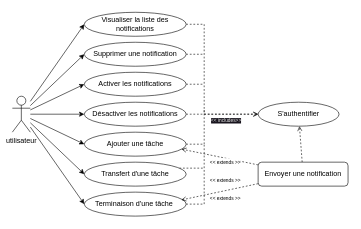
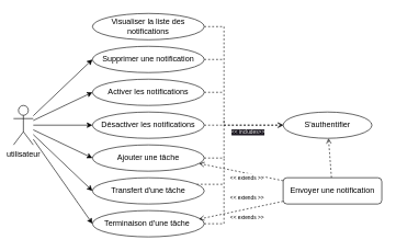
  <mxCell id="0" />
  <mxCell id="1" parent="0" />
- <mxCell id="2" style="edgeStyle=none;html=1;entryX=0;entryY=0.5;entryDx=0;entryDy=0;" edge="1" parent="1" source="9" target="11"><mxGeometry relative="1" as="geometry" /></mxCell>
  <mxCell id="3" style="edgeStyle=none;html=1;entryX=0;entryY=0.5;entryDx=0;entryDy=0;" edge="1" parent="1" source="9" target="13"><mxGeometry relative="1" as="geometry" /></mxCell>
  <mxCell id="4" style="edgeStyle=none;html=1;entryX=0;entryY=0.5;entryDx=0;entryDy=0;" edge="1" parent="1" source="9" target="15"><mxGeometry relative="1" as="geometry" /></mxCell>
  <mxCell id="5" style="edgeStyle=none;html=1;entryX=0;entryY=0.5;entryDx=0;entryDy=0;" edge="1" parent="1" source="9" target="17"><mxGeometry relative="1" as="geometry" /></mxCell>
  <mxCell id="6" style="edgeStyle=none;html=1;entryX=0;entryY=0.5;entryDx=0;entryDy=0;" edge="1" parent="1" source="9" target="19"><mxGeometry relative="1" as="geometry" /></mxCell>
  <mxCell id="7" style="edgeStyle=none;html=1;entryX=0;entryY=0.5;entryDx=0;entryDy=0;" edge="1" parent="1" source="9" target="24"><mxGeometry relative="1" as="geometry" /></mxCell>
  <mxCell id="8" style="edgeStyle=none;html=1;entryX=0;entryY=0.5;entryDx=0;entryDy=0;" edge="1" parent="1" source="9" target="22"><mxGeometry relative="1" as="geometry" /></mxCell>
  <mxCell id="9" value="utilisateur" style="shape=umlActor;verticalLabelPosition=bottom;verticalAlign=top;html=1;outlineConnect=0;" vertex="1" parent="1"><mxGeometry x="20" y="160" width="30" height="60" as="geometry" /></mxCell>
  <mxCell id="10" style="edgeStyle=orthogonalEdgeStyle;html=1;entryX=0;entryY=0.5;entryDx=0;entryDy=0;dashed=1;fontSize=8;endArrow=open;endFill=0;rounded=0;" edge="1" parent="1" source="11" target="20"><mxGeometry relative="1" as="geometry"><Array as="points"><mxPoint x="340" y="40" /><mxPoint x="340" y="190" /></Array></mxGeometry></mxCell>
  <mxCell id="11" value="Visualiser la liste des notifications" style="ellipse;whiteSpace=wrap;html=1;" vertex="1" parent="1"><mxGeometry x="140" y="20" width="170" height="40" as="geometry" /></mxCell>
  <mxCell id="12" style="edgeStyle=orthogonalEdgeStyle;html=1;dashed=1;fontSize=8;endArrow=none;endFill=0;rounded=0;" edge="1" parent="1" source="13"><mxGeometry relative="1" as="geometry"><mxPoint x="340" y="90" as="targetPoint" /><Array as="points"><mxPoint x="340" y="90" /></Array></mxGeometry></mxCell>
  <mxCell id="13" value="Supprimer une notification" style="ellipse;whiteSpace=wrap;html=1;" vertex="1" parent="1"><mxGeometry x="140" y="70" width="170" height="40" as="geometry" /></mxCell>
  <mxCell id="14" style="edgeStyle=orthogonalEdgeStyle;html=1;dashed=1;fontSize=8;endArrow=none;endFill=0;rounded=0;" edge="1" parent="1" source="15"><mxGeometry relative="1" as="geometry"><mxPoint x="340" y="140" as="targetPoint" /><Array as="points"><mxPoint x="340" y="140" /></Array></mxGeometry></mxCell>
  <mxCell id="15" value="Activer les notifications" style="ellipse;whiteSpace=wrap;html=1;" vertex="1" parent="1"><mxGeometry x="140" y="120" width="170" height="40" as="geometry" /></mxCell>
  <mxCell id="16" style="edgeStyle=orthogonalEdgeStyle;html=1;entryX=0;entryY=0.5;entryDx=0;entryDy=0;dashed=1;fontSize=8;endArrow=open;endFill=0;rounded=0;" edge="1" parent="1" source="17" target="20"><mxGeometry relative="1" as="geometry"><Array as="points"><mxPoint x="400" y="190" /><mxPoint x="400" y="190" /></Array></mxGeometry></mxCell>
  <mxCell id="17" value="Désactiver les notifications" style="ellipse;whiteSpace=wrap;html=1;" vertex="1" parent="1"><mxGeometry x="140" y="170" width="170" height="40" as="geometry" /></mxCell>
  <mxCell id="18" style="edgeStyle=orthogonalEdgeStyle;html=1;dashed=1;fontSize=8;endArrow=none;endFill=0;rounded=0;" edge="1" parent="1" source="19"><mxGeometry relative="1" as="geometry"><mxPoint x="340" y="180" as="targetPoint" /><Array as="points"><mxPoint x="340" y="240" /><mxPoint x="340" y="180" /></Array></mxGeometry></mxCell>
  <mxCell id="19" value="Ajouter une tâche" style="ellipse;whiteSpace=wrap;html=1;" vertex="1" parent="1"><mxGeometry x="140" y="220" width="170" height="40" as="geometry" /></mxCell>
  <mxCell id="20" value="S'authentifier" style="ellipse;whiteSpace=wrap;html=1;" vertex="1" parent="1"><mxGeometry x="430" y="170" width="135" height="40" as="geometry" /></mxCell>
  <mxCell id="21" style="edgeStyle=orthogonalEdgeStyle;html=1;dashed=1;fontSize=8;endArrow=none;endFill=0;rounded=0;" edge="1" parent="1" source="22"><mxGeometry relative="1" as="geometry"><mxPoint x="340" y="240" as="targetPoint" /><Array as="points"><mxPoint x="340" y="340" /></Array></mxGeometry></mxCell>
  <mxCell id="22" value="Terminaison&amp;nbsp;d'une tâche&amp;nbsp;" style="ellipse;whiteSpace=wrap;html=1;" vertex="1" parent="1"><mxGeometry x="140" y="320" width="170" height="40" as="geometry" /></mxCell>
  <mxCell id="23" style="edgeStyle=orthogonalEdgeStyle;html=1;dashed=1;fontSize=8;endArrow=none;endFill=0;rounded=0;" edge="1" parent="1" source="24"><mxGeometry relative="1" as="geometry"><mxPoint x="340" y="280" as="targetPoint" /><Array as="points"><mxPoint x="340" y="280" /></Array></mxGeometry></mxCell>
  <mxCell id="24" value="Transfert d'une tâche" style="ellipse;whiteSpace=wrap;html=1;" vertex="1" parent="1"><mxGeometry x="140" y="270" width="170" height="40" as="geometry" /></mxCell>
  <mxCell id="25" style="html=1;entryX=0.954;entryY=0.707;entryDx=0;entryDy=0;dashed=1;endArrow=open;endFill=0;entryPerimeter=0;" edge="1" parent="1" source="31" target="19"><mxGeometry relative="1" as="geometry" /></mxCell>
  <mxCell id="26" value="&lt;font style=&quot;font-size: 8px;&quot;&gt;&amp;lt;&amp;lt; extends &amp;gt;&amp;gt;&lt;/font&gt;" style="edgeLabel;html=1;align=center;verticalAlign=middle;resizable=0;points=[];" vertex="1" connectable="0" parent="25"><mxGeometry x="0.186" y="2" relative="1" as="geometry"><mxPoint x="20" y="8" as="offset" /></mxGeometry></mxCell>
  <mxCell id="27" value="&lt;font style=&quot;font-size: 8px;&quot;&gt;&amp;lt;&amp;lt; extends &amp;gt;&amp;gt;&lt;/font&gt;" style="edgeLabel;html=1;align=center;verticalAlign=middle;resizable=0;points=[];" vertex="1" connectable="0" parent="25"><mxGeometry x="0.186" y="2" relative="1" as="geometry"><mxPoint x="20" y="38" as="offset" /></mxGeometry></mxCell>
  <mxCell id="28" value="&lt;font style=&quot;font-size: 8px;&quot;&gt;&amp;lt;&amp;lt; extends &amp;gt;&amp;gt;&lt;/font&gt;" style="edgeLabel;html=1;align=center;verticalAlign=middle;resizable=0;points=[];" vertex="1" connectable="0" parent="25"><mxGeometry x="0.186" y="2" relative="1" as="geometry"><mxPoint x="20" y="68" as="offset" /></mxGeometry></mxCell>
  <mxCell id="29" style="html=1;dashed=1;endArrow=open;endFill=0;" edge="1" parent="1" source="31" target="20"><mxGeometry relative="1" as="geometry" /></mxCell>
  <mxCell id="30" style="html=1;entryX=0.952;entryY=0.326;entryDx=0;entryDy=0;dashed=1;endArrow=open;endFill=0;entryPerimeter=0;" edge="1" parent="1" source="31" target="22"><mxGeometry relative="1" as="geometry" /></mxCell>
  <mxCell id="31" value="Envoyer une notification" style="whiteSpace=wrap;html=1;rounded=1;" vertex="1" parent="1"><mxGeometry x="430" y="270" width="150" height="40" as="geometry" /></mxCell>
  <mxCell id="32" value="&lt;span style=&quot;color: rgb(240, 240, 240); font-family: Helvetica; font-size: 8px; font-style: normal; font-variant-ligatures: normal; font-variant-caps: normal; font-weight: 400; letter-spacing: normal; orphans: 2; text-align: center; text-indent: 0px; text-transform: none; widows: 2; word-spacing: 0px; -webkit-text-stroke-width: 0px; background-color: rgb(24, 20, 29); text-decoration-thickness: initial; text-decoration-style: initial; text-decoration-color: initial; float: none; display: inline !important;&quot;&gt;&amp;lt;&amp;lt; includes&amp;gt;&amp;gt;&lt;/span&gt;" style="text;whiteSpace=wrap;html=1;fontSize=8;" vertex="1" parent="1"><mxGeometry x="350" y="190" width="60" height="20" as="geometry" /></mxCell>
